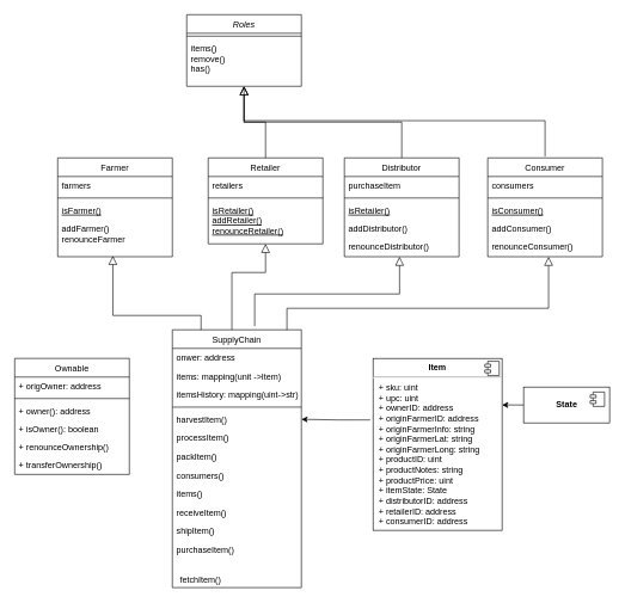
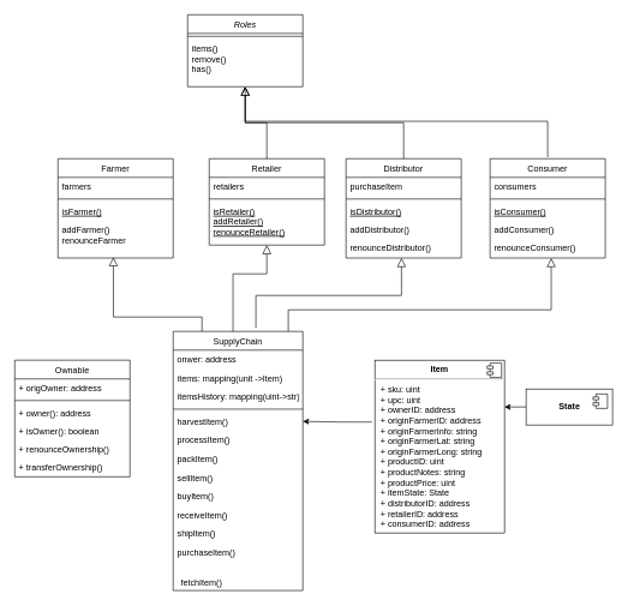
  <mxCell id="0" />
  <mxCell id="1" parent="0" />
  <mxCell id="2" value="Roles" style="swimlane;fontStyle=2;align=center;verticalAlign=top;childLayout=stackLayout;horizontal=1;startSize=26;horizontalStack=0;resizeParent=1;resizeLast=0;collapsible=1;marginBottom=0;rounded=0;shadow=0;strokeWidth=1;" parent="1" vertex="1"><mxGeometry x="260" y="20" width="160" height="100" as="geometry"><mxRectangle x="230" y="140" width="160" height="26" as="alternateBounds" /></mxGeometry></mxCell>
  <mxCell id="3" value="" style="line;html=1;strokeWidth=1;align=left;verticalAlign=middle;spacingTop=-1;spacingLeft=3;spacingRight=3;rotatable=0;labelPosition=right;points=[];portConstraint=eastwest;" parent="2" vertex="1"><mxGeometry y="26" width="160" height="8" as="geometry" /></mxCell>
  <mxCell id="4" value="items()&#10;remove()&#10;has()" style="text;align=left;verticalAlign=top;spacingLeft=4;spacingRight=4;overflow=hidden;rotatable=0;points=[[0,0.5],[1,0.5]];portConstraint=eastwest;" parent="2" vertex="1"><mxGeometry y="34" width="160" height="66" as="geometry" /></mxCell>
  <mxCell id="5" value="Farmer" style="swimlane;fontStyle=0;align=center;verticalAlign=top;childLayout=stackLayout;horizontal=1;startSize=26;horizontalStack=0;resizeParent=1;resizeLast=0;collapsible=1;marginBottom=0;rounded=0;shadow=0;strokeWidth=1;" parent="1" vertex="1"><mxGeometry x="80" y="220" width="160" height="138" as="geometry"><mxRectangle x="130" y="380" width="160" height="26" as="alternateBounds" /></mxGeometry></mxCell>
  <mxCell id="6" value="farmers" style="text;align=left;verticalAlign=top;spacingLeft=4;spacingRight=4;overflow=hidden;rotatable=0;points=[[0,0.5],[1,0.5]];portConstraint=eastwest;" parent="5" vertex="1"><mxGeometry y="26" width="160" height="26" as="geometry" /></mxCell>
  <mxCell id="7" value="" style="line;html=1;strokeWidth=1;align=left;verticalAlign=middle;spacingTop=-1;spacingLeft=3;spacingRight=3;rotatable=0;labelPosition=right;points=[];portConstraint=eastwest;" parent="5" vertex="1"><mxGeometry y="52" width="160" height="8" as="geometry" /></mxCell>
  <mxCell id="8" value="isFarmer()&#10;" style="text;align=left;verticalAlign=top;spacingLeft=4;spacingRight=4;overflow=hidden;rotatable=0;points=[[0,0.5],[1,0.5]];portConstraint=eastwest;fontStyle=4" parent="5" vertex="1"><mxGeometry y="60" width="160" height="26" as="geometry" /></mxCell>
  <mxCell id="9" value="addFarmer()&#10;renounceFarmer" style="text;align=left;verticalAlign=top;spacingLeft=4;spacingRight=4;overflow=hidden;rotatable=0;points=[[0,0.5],[1,0.5]];portConstraint=eastwest;" parent="5" vertex="1"><mxGeometry y="86" width="160" height="44" as="geometry" /></mxCell>
  <mxCell id="10" value="Retailer" style="swimlane;fontStyle=0;align=center;verticalAlign=top;childLayout=stackLayout;horizontal=1;startSize=26;horizontalStack=0;resizeParent=1;resizeLast=0;collapsible=1;marginBottom=0;rounded=0;shadow=0;strokeWidth=1;" parent="1" vertex="1"><mxGeometry x="290" y="220" width="160" height="120" as="geometry"><mxRectangle x="340" y="380" width="170" height="26" as="alternateBounds" /></mxGeometry></mxCell>
  <mxCell id="11" value="retailers" style="text;align=left;verticalAlign=top;spacingLeft=4;spacingRight=4;overflow=hidden;rotatable=0;points=[[0,0.5],[1,0.5]];portConstraint=eastwest;" parent="10" vertex="1"><mxGeometry y="26" width="160" height="26" as="geometry" /></mxCell>
  <mxCell id="12" value="" style="line;html=1;strokeWidth=1;align=left;verticalAlign=middle;spacingTop=-1;spacingLeft=3;spacingRight=3;rotatable=0;labelPosition=right;points=[];portConstraint=eastwest;" parent="10" vertex="1"><mxGeometry y="52" width="160" height="8" as="geometry" /></mxCell>
  <mxCell id="13" value="isRetailer()&#10;addRetailer()&#10;renounceRetailer()" style="text;align=left;verticalAlign=top;spacingLeft=4;spacingRight=4;overflow=hidden;rotatable=0;points=[[0,0.5],[1,0.5]];portConstraint=eastwest;fontStyle=4" parent="10" vertex="1"><mxGeometry y="60" width="160" height="50" as="geometry" /></mxCell>
  <mxCell id="14" value="" style="endArrow=open;endSize=10;endFill=0;shadow=0;strokeWidth=1;rounded=0;edgeStyle=elbowEdgeStyle;elbow=vertical;" parent="1" source="10" target="2" edge="1"><mxGeometry width="160" relative="1" as="geometry"><mxPoint x="250" y="233" as="sourcePoint" /><mxPoint x="350" y="131" as="targetPoint" /></mxGeometry></mxCell>
  <mxCell id="15" value="SupplyChain" style="swimlane;fontStyle=0;align=center;verticalAlign=top;childLayout=stackLayout;horizontal=1;startSize=26;horizontalStack=0;resizeParent=1;resizeLast=0;collapsible=1;marginBottom=0;rounded=0;shadow=0;strokeWidth=1;" parent="1" vertex="1"><mxGeometry x="240" y="460" width="180" height="360" as="geometry"><mxRectangle x="550" y="140" width="160" height="26" as="alternateBounds" /></mxGeometry></mxCell>
  <mxCell id="16" value="onwer: address" style="text;align=left;verticalAlign=top;spacingLeft=4;spacingRight=4;overflow=hidden;rotatable=0;points=[[0,0.5],[1,0.5]];portConstraint=eastwest;" parent="15" vertex="1"><mxGeometry y="26" width="180" height="26" as="geometry" /></mxCell>
  <mxCell id="17" value="items: mapping(unit -&gt;Item)" style="text;align=left;verticalAlign=top;spacingLeft=4;spacingRight=4;overflow=hidden;rotatable=0;points=[[0,0.5],[1,0.5]];portConstraint=eastwest;rounded=0;shadow=0;html=0;" parent="15" vertex="1"><mxGeometry y="52" width="180" height="26" as="geometry" /></mxCell>
  <mxCell id="18" value="itemsHistory: mapping(uint-&gt;str)&#10;" style="text;align=left;verticalAlign=top;spacingLeft=4;spacingRight=4;overflow=hidden;rotatable=0;points=[[0,0.5],[1,0.5]];portConstraint=eastwest;rounded=0;shadow=0;html=0;" parent="15" vertex="1"><mxGeometry y="78" width="180" height="26" as="geometry" /></mxCell>
  <mxCell id="19" value="" style="line;html=1;strokeWidth=1;align=left;verticalAlign=middle;spacingTop=-1;spacingLeft=3;spacingRight=3;rotatable=0;labelPosition=right;points=[];portConstraint=eastwest;" parent="15" vertex="1"><mxGeometry y="104" width="180" height="8" as="geometry" /></mxCell>
  <mxCell id="20" value="harvestItem()" style="text;align=left;verticalAlign=top;spacingLeft=4;spacingRight=4;overflow=hidden;rotatable=0;points=[[0,0.5],[1,0.5]];portConstraint=eastwest;" parent="15" vertex="1"><mxGeometry y="112" width="180" height="26" as="geometry" /></mxCell>
  <mxCell id="21" value="processItem()&#10;" style="text;align=left;verticalAlign=top;spacingLeft=4;spacingRight=4;overflow=hidden;rotatable=0;points=[[0,0.5],[1,0.5]];portConstraint=eastwest;" parent="15" vertex="1"><mxGeometry y="138" width="180" height="26" as="geometry" /></mxCell>
  <mxCell id="22" value="packItem()" style="text;align=left;verticalAlign=top;spacingLeft=4;spacingRight=4;overflow=hidden;rotatable=0;points=[[0,0.5],[1,0.5]];portConstraint=eastwest;" parent="15" vertex="1"><mxGeometry y="164" width="180" height="26" as="geometry" /></mxCell>
- <mxCell id="23" value="consumers()" style="text;align=left;verticalAlign=top;spacingLeft=4;spacingRight=4;overflow=hidden;rotatable=0;points=[[0,0.5],[1,0.5]];portConstraint=eastwest;" parent="15" vertex="1"><mxGeometry y="190" width="180" height="26" as="geometry" /></mxCell>
- <mxCell id="24" value="items()" style="text;align=left;verticalAlign=top;spacingLeft=4;spacingRight=4;overflow=hidden;rotatable=0;points=[[0,0.5],[1,0.5]];portConstraint=eastwest;" parent="15" vertex="1"><mxGeometry y="216" width="180" height="26" as="geometry" /></mxCell>
+ <mxCell id="23" value="sellItem()" style="text;align=left;verticalAlign=top;spacingLeft=4;spacingRight=4;overflow=hidden;rotatable=0;points=[[0,0.5],[1,0.5]];portConstraint=eastwest;" parent="15" vertex="1"><mxGeometry y="190" width="180" height="26" as="geometry" /></mxCell>
+ <mxCell id="24" value="buyItem()" style="text;align=left;verticalAlign=top;spacingLeft=4;spacingRight=4;overflow=hidden;rotatable=0;points=[[0,0.5],[1,0.5]];portConstraint=eastwest;" parent="15" vertex="1"><mxGeometry y="216" width="180" height="26" as="geometry" /></mxCell>
  <mxCell id="25" value="receiveItem()" style="text;align=left;verticalAlign=top;spacingLeft=4;spacingRight=4;overflow=hidden;rotatable=0;points=[[0,0.5],[1,0.5]];portConstraint=eastwest;" parent="15" vertex="1"><mxGeometry y="242" width="180" height="26" as="geometry" /></mxCell>
  <mxCell id="26" value="shipItem()" style="text;align=left;verticalAlign=top;spacingLeft=4;spacingRight=4;overflow=hidden;rotatable=0;points=[[0,0.5],[1,0.5]];portConstraint=eastwest;" parent="15" vertex="1"><mxGeometry y="268" width="180" height="26" as="geometry" /></mxCell>
  <mxCell id="27" value="purchaseItem()" style="text;align=left;verticalAlign=top;spacingLeft=4;spacingRight=4;overflow=hidden;rotatable=0;points=[[0,0.5],[1,0.5]];portConstraint=eastwest;" parent="15" vertex="1"><mxGeometry y="294" width="180" height="26" as="geometry" /></mxCell>
  <mxCell id="28" value="Distributor" style="swimlane;fontStyle=0;align=center;verticalAlign=top;childLayout=stackLayout;horizontal=1;startSize=26;horizontalStack=0;resizeParent=1;resizeLast=0;collapsible=1;marginBottom=0;rounded=0;shadow=0;strokeWidth=1;" parent="1" vertex="1"><mxGeometry x="480" y="220" width="160" height="138" as="geometry"><mxRectangle x="130" y="380" width="160" height="26" as="alternateBounds" /></mxGeometry></mxCell>
  <mxCell id="29" value="purchaseItem" style="text;align=left;verticalAlign=top;spacingLeft=4;spacingRight=4;overflow=hidden;rotatable=0;points=[[0,0.5],[1,0.5]];portConstraint=eastwest;" parent="28" vertex="1"><mxGeometry y="26" width="160" height="26" as="geometry" /></mxCell>
  <mxCell id="30" value="" style="line;html=1;strokeWidth=1;align=left;verticalAlign=middle;spacingTop=-1;spacingLeft=3;spacingRight=3;rotatable=0;labelPosition=right;points=[];portConstraint=eastwest;" parent="28" vertex="1"><mxGeometry y="52" width="160" height="8" as="geometry" /></mxCell>
- <mxCell id="31" value="isRetailer()" style="text;align=left;verticalAlign=top;spacingLeft=4;spacingRight=4;overflow=hidden;rotatable=0;points=[[0,0.5],[1,0.5]];portConstraint=eastwest;fontStyle=4" parent="28" vertex="1"><mxGeometry y="60" width="160" height="26" as="geometry" /></mxCell>
+ <mxCell id="31" value="isDistributor()" style="text;align=left;verticalAlign=top;spacingLeft=4;spacingRight=4;overflow=hidden;rotatable=0;points=[[0,0.5],[1,0.5]];portConstraint=eastwest;fontStyle=4" parent="28" vertex="1"><mxGeometry y="60" width="160" height="26" as="geometry" /></mxCell>
  <mxCell id="32" value="addDistributor()" style="text;align=left;verticalAlign=top;spacingLeft=4;spacingRight=4;overflow=hidden;rotatable=0;points=[[0,0.5],[1,0.5]];portConstraint=eastwest;" parent="28" vertex="1"><mxGeometry y="86" width="160" height="26" as="geometry" /></mxCell>
  <mxCell id="33" value="" style="endArrow=block;endSize=10;endFill=0;shadow=0;strokeWidth=1;rounded=0;edgeStyle=elbowEdgeStyle;elbow=vertical;exitX=0.5;exitY=0;exitDx=0;exitDy=0;" parent="1" source="28" edge="1"><mxGeometry width="160" relative="1" as="geometry"><mxPoint x="640" y="212" as="sourcePoint" /><mxPoint x="340" y="120" as="targetPoint" /><Array as="points"><mxPoint x="490" y="170" /></Array></mxGeometry></mxCell>
  <mxCell id="34" value="Consumer" style="swimlane;fontStyle=0;align=center;verticalAlign=top;childLayout=stackLayout;horizontal=1;startSize=26;horizontalStack=0;resizeParent=1;resizeLast=0;collapsible=1;marginBottom=0;rounded=0;shadow=0;strokeWidth=1;" parent="1" vertex="1"><mxGeometry x="680" y="220" width="160" height="138" as="geometry"><mxRectangle x="130" y="380" width="160" height="26" as="alternateBounds" /></mxGeometry></mxCell>
  <mxCell id="35" value="consumers" style="text;align=left;verticalAlign=top;spacingLeft=4;spacingRight=4;overflow=hidden;rotatable=0;points=[[0,0.5],[1,0.5]];portConstraint=eastwest;" parent="34" vertex="1"><mxGeometry y="26" width="160" height="26" as="geometry" /></mxCell>
  <mxCell id="36" value="" style="line;html=1;strokeWidth=1;align=left;verticalAlign=middle;spacingTop=-1;spacingLeft=3;spacingRight=3;rotatable=0;labelPosition=right;points=[];portConstraint=eastwest;" parent="34" vertex="1"><mxGeometry y="52" width="160" height="8" as="geometry" /></mxCell>
  <mxCell id="37" value="isConsumer()" style="text;align=left;verticalAlign=top;spacingLeft=4;spacingRight=4;overflow=hidden;rotatable=0;points=[[0,0.5],[1,0.5]];portConstraint=eastwest;fontStyle=4" parent="34" vertex="1"><mxGeometry y="60" width="160" height="26" as="geometry" /></mxCell>
  <mxCell id="38" value="addConsumer()" style="text;align=left;verticalAlign=top;spacingLeft=4;spacingRight=4;overflow=hidden;rotatable=0;points=[[0,0.5],[1,0.5]];portConstraint=eastwest;" parent="34" vertex="1"><mxGeometry y="86" width="160" height="26" as="geometry" /></mxCell>
  <mxCell id="39" value="" style="endArrow=block;endSize=10;endFill=0;shadow=0;strokeWidth=1;rounded=0;edgeStyle=elbowEdgeStyle;elbow=vertical;exitX=0.5;exitY=0;exitDx=0;exitDy=0;" parent="1" edge="1"><mxGeometry width="160" relative="1" as="geometry"><mxPoint x="760" y="218" as="sourcePoint" /><mxPoint x="340" y="120" as="targetPoint" /><Array as="points"><mxPoint x="690" y="168" /></Array></mxGeometry></mxCell>
  <mxCell id="40" value="" style="endArrow=block;endSize=10;endFill=0;shadow=0;strokeWidth=1;rounded=0;edgeStyle=elbowEdgeStyle;elbow=vertical;entryX=0.481;entryY=1.154;entryDx=0;entryDy=0;entryPerimeter=0;" parent="1" target="9" edge="1"><mxGeometry width="160" relative="1" as="geometry"><mxPoint x="280" y="460" as="sourcePoint" /><mxPoint x="250" y="358" as="targetPoint" /><Array as="points"><mxPoint x="220" y="440" /></Array></mxGeometry></mxCell>
  <mxCell id="41" value="" style="endArrow=block;endSize=10;endFill=0;shadow=0;strokeWidth=1;rounded=0;edgeStyle=elbowEdgeStyle;elbow=vertical;entryX=0.5;entryY=1;entryDx=0;entryDy=0;" parent="1" target="10" edge="1"><mxGeometry width="160" relative="1" as="geometry"><mxPoint x="323.04" y="460" as="sourcePoint" /><mxPoint x="200" y="362.004" as="targetPoint" /><Array as="points"><mxPoint x="350" y="380" /></Array></mxGeometry></mxCell>
  <mxCell id="42" value="" style="endArrow=block;endSize=10;endFill=0;shadow=0;strokeWidth=1;rounded=0;edgeStyle=elbowEdgeStyle;elbow=vertical;entryX=0.5;entryY=1;entryDx=0;entryDy=0;exitX=0.638;exitY=-0.014;exitDx=0;exitDy=0;exitPerimeter=0;" parent="1" source="15" edge="1"><mxGeometry width="160" relative="1" as="geometry"><mxPoint x="380" y="448" as="sourcePoint" /><mxPoint x="556.96" y="358" as="targetPoint" /><Array as="points"><mxPoint x="460" y="410" /></Array></mxGeometry></mxCell>
  <mxCell id="43" value="" style="endArrow=block;endSize=10;endFill=0;shadow=0;strokeWidth=1;rounded=0;edgeStyle=elbowEdgeStyle;elbow=vertical;entryX=0.5;entryY=1;entryDx=0;entryDy=0;exitX=0.888;exitY=0;exitDx=0;exitDy=0;exitPerimeter=0;" parent="1" source="15" edge="1"><mxGeometry width="160" relative="1" as="geometry"><mxPoint x="570" y="456.976" as="sourcePoint" /><mxPoint x="764.88" y="358" as="targetPoint" /><Array as="points"><mxPoint x="580" y="430" /></Array></mxGeometry></mxCell>
  <mxCell id="44" value="renounceDistributor()" style="text;align=left;verticalAlign=top;spacingLeft=4;spacingRight=4;overflow=hidden;rotatable=0;points=[[0,0.5],[1,0.5]];portConstraint=eastwest;" parent="1" vertex="1"><mxGeometry x="480" y="330" width="160" height="26" as="geometry" /></mxCell>
  <mxCell id="45" value="renounceConsumer()" style="text;align=left;verticalAlign=top;spacingLeft=4;spacingRight=4;overflow=hidden;rotatable=0;points=[[0,0.5],[1,0.5]];portConstraint=eastwest;" parent="1" vertex="1"><mxGeometry x="680" y="330" width="160" height="26" as="geometry" /></mxCell>
  <mxCell id="46" value="fetchItem()" style="text;align=left;verticalAlign=top;spacingLeft=4;spacingRight=4;overflow=hidden;rotatable=0;points=[[0,0.5],[1,0.5]];portConstraint=eastwest;" parent="1" vertex="1"><mxGeometry x="245" y="795" width="160" height="20" as="geometry" /></mxCell>
  <mxCell id="47" style="edgeStyle=orthogonalEdgeStyle;rounded=0;orthogonalLoop=1;jettySize=auto;html=1;entryX=1;entryY=0.5;entryDx=0;entryDy=0;exitX=-0.022;exitY=0.358;exitDx=0;exitDy=0;exitPerimeter=0;" parent="1" source="48" target="20" edge="1"><mxGeometry relative="1" as="geometry"><mxPoint x="540" y="575" as="sourcePoint" /></mxGeometry></mxCell>
  <mxCell id="48" value="&lt;p style=&quot;margin: 0px ; margin-top: 6px ; text-align: center&quot;&gt;&lt;b&gt;Item&lt;/b&gt;&lt;/p&gt;&lt;hr&gt;&lt;p style=&quot;margin: 0px ; margin-left: 8px&quot;&gt;+ sku: uint&lt;br&gt;+ upc: uint&lt;/p&gt;&lt;p style=&quot;margin: 0px ; margin-left: 8px&quot;&gt;+ ownerID: address&lt;/p&gt;&lt;p style=&quot;margin: 0px ; margin-left: 8px&quot;&gt;+ originFarmerID: address&lt;/p&gt;&lt;p style=&quot;margin: 0px ; margin-left: 8px&quot;&gt;+ originFarmerInfo: string&lt;/p&gt;&lt;p style=&quot;margin: 0px ; margin-left: 8px&quot;&gt;+ originFarmerLat: string&lt;/p&gt;&lt;p style=&quot;margin: 0px ; margin-left: 8px&quot;&gt;+ originFarmerLong: string&lt;/p&gt;&lt;p style=&quot;margin: 0px ; margin-left: 8px&quot;&gt;+ productID: uint&lt;/p&gt;&lt;p style=&quot;margin: 0px ; margin-left: 8px&quot;&gt;+ productNotes: string&lt;/p&gt;&lt;p style=&quot;margin: 0px ; margin-left: 8px&quot;&gt;+ productPrice: uint&lt;/p&gt;&lt;p style=&quot;margin: 0px ; margin-left: 8px&quot;&gt;+ itemState: State&lt;/p&gt;&lt;p style=&quot;margin: 0px ; margin-left: 8px&quot;&gt;+ distributorID: address&lt;/p&gt;&lt;p style=&quot;margin: 0px ; margin-left: 8px&quot;&gt;+ retailerID: address&lt;/p&gt;&lt;p style=&quot;margin: 0px ; margin-left: 8px&quot;&gt;+ consumerID: address&lt;/p&gt;&lt;p style=&quot;margin: 0px ; margin-left: 8px&quot;&gt;&lt;br&gt;&lt;/p&gt;&lt;p style=&quot;margin: 0px ; margin-left: 8px&quot;&gt;&lt;br&gt;&lt;/p&gt;" style="align=left;overflow=fill;html=1;dropTarget=0;" parent="1" vertex="1"><mxGeometry x="520" y="500" width="180" height="240" as="geometry" /></mxCell>
  <mxCell id="49" value="" style="shape=component;jettyWidth=8;jettyHeight=4;" parent="48" vertex="1"><mxGeometry x="1" width="20" height="20" relative="1" as="geometry"><mxPoint x="-24" y="4" as="offset" /></mxGeometry></mxCell>
  <mxCell id="50" style="edgeStyle=orthogonalEdgeStyle;rounded=0;orthogonalLoop=1;jettySize=auto;html=1;exitX=0;exitY=0.5;exitDx=0;exitDy=0;" parent="1" source="51" edge="1"><mxGeometry relative="1" as="geometry"><mxPoint x="700" y="565" as="targetPoint" /></mxGeometry></mxCell>
  <mxCell id="51" value="&lt;b&gt;State&lt;/b&gt;" style="html=1;dropTarget=0;" parent="1" vertex="1"><mxGeometry x="730" y="540" width="120" height="50" as="geometry" /></mxCell>
  <mxCell id="52" value="" style="shape=module;jettyWidth=8;jettyHeight=4;" parent="51" vertex="1"><mxGeometry x="1" width="20" height="20" relative="1" as="geometry"><mxPoint x="-27" y="7" as="offset" /></mxGeometry></mxCell>
  <mxCell id="53" value="Ownable" style="swimlane;fontStyle=0;align=center;verticalAlign=top;childLayout=stackLayout;horizontal=1;startSize=26;horizontalStack=0;resizeParent=1;resizeParentMax=0;resizeLast=0;collapsible=1;marginBottom=0;" vertex="1" parent="1"><mxGeometry x="20" y="500" width="160" height="162" as="geometry" /></mxCell>
  <mxCell id="54" value="+ origOwner: address" style="text;strokeColor=none;fillColor=none;align=left;verticalAlign=top;spacingLeft=4;spacingRight=4;overflow=hidden;rotatable=0;points=[[0,0.5],[1,0.5]];portConstraint=eastwest;" vertex="1" parent="53"><mxGeometry y="26" width="160" height="26" as="geometry" /></mxCell>
  <mxCell id="55" value="" style="line;strokeWidth=1;fillColor=none;align=left;verticalAlign=middle;spacingTop=-1;spacingLeft=3;spacingRight=3;rotatable=0;labelPosition=right;points=[];portConstraint=eastwest;" vertex="1" parent="53"><mxGeometry y="52" width="160" height="8" as="geometry" /></mxCell>
  <mxCell id="56" value="+ owner(): address" style="text;strokeColor=none;fillColor=none;align=left;verticalAlign=top;spacingLeft=4;spacingRight=4;overflow=hidden;rotatable=0;points=[[0,0.5],[1,0.5]];portConstraint=eastwest;" vertex="1" parent="53"><mxGeometry y="60" width="160" height="26" as="geometry" /></mxCell>
  <mxCell id="57" value="+ isOwner(): boolean" style="text;strokeColor=none;fillColor=none;align=left;verticalAlign=top;spacingLeft=4;spacingRight=4;overflow=hidden;rotatable=0;points=[[0,0.5],[1,0.5]];portConstraint=eastwest;" vertex="1" parent="53"><mxGeometry y="86" width="160" height="24" as="geometry" /></mxCell>
  <mxCell id="58" value="+ renounceOwnership()" style="text;strokeColor=none;fillColor=none;align=left;verticalAlign=top;spacingLeft=4;spacingRight=4;overflow=hidden;rotatable=0;points=[[0,0.5],[1,0.5]];portConstraint=eastwest;" vertex="1" parent="53"><mxGeometry y="110" width="160" height="26" as="geometry" /></mxCell>
  <mxCell id="59" value="+ transferOwnership()" style="text;strokeColor=none;fillColor=none;align=left;verticalAlign=top;spacingLeft=4;spacingRight=4;overflow=hidden;rotatable=0;points=[[0,0.5],[1,0.5]];portConstraint=eastwest;" vertex="1" parent="53"><mxGeometry y="136" width="160" height="26" as="geometry" /></mxCell>
